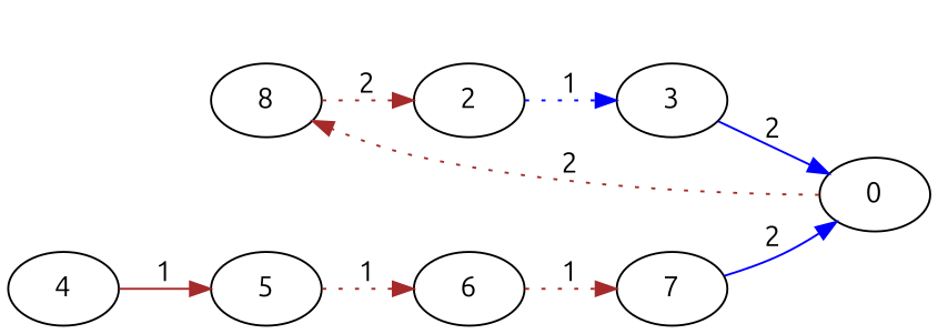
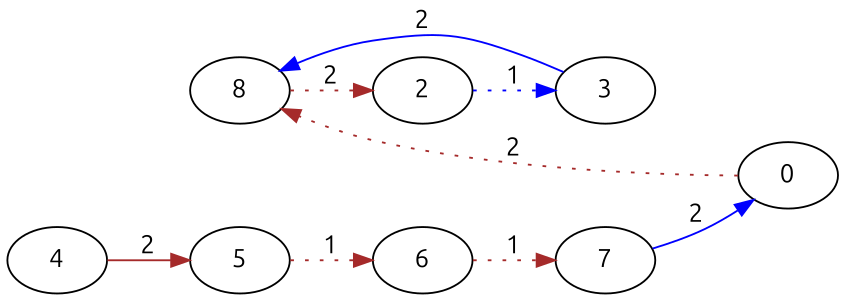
  digraph {
    fontname=Ubuntu
    rankdir=LR
    node [fontname=Ubuntu]
    edge [color=brown fontname=Ubuntu style=dotted]
    n1 [label=8]
    0
    2
    4
    5
    3
    6
    7
    n1 -> 2 [label=2]
    0 -> n1 [label=2]
    2 -> 3 [color=blue label=1]
-   4 -> 5 [label=1 style=solid]
+   4 -> 5 [label=2 style=solid]
    5 -> 6 [label=1]
-   3 -> 0 [color=blue label=2 style=solid]
+   3 -> n1 [color=blue label=2 style=solid]
    6 -> 7 [label=1]
    7 -> 0 [color=blue label=2 style=solid]
  }
